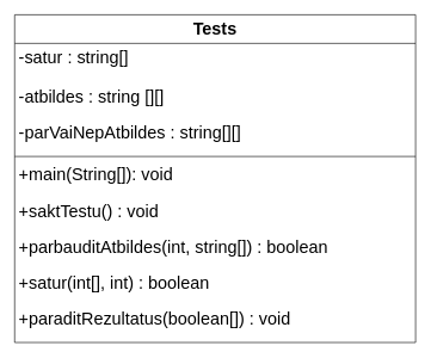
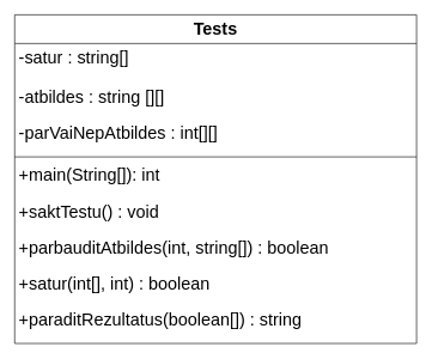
  <mxCell id="0" />
  <mxCell id="1" parent="0" />
  <mxCell id="2" value="&lt;font style=&quot;font-size: 24px;&quot;&gt;Tests&lt;/font&gt;" style="swimlane;fontStyle=1;align=center;verticalAlign=top;childLayout=stackLayout;horizontal=1;startSize=40;horizontalStack=0;resizeParent=1;resizeParentMax=0;resizeLast=0;collapsible=1;marginBottom=0;whiteSpace=wrap;html=1;" parent="1" vertex="1"><mxGeometry x="20" y="20" width="560" height="458" as="geometry" /></mxCell>
  <mxCell id="3" value="&lt;font style=&quot;font-size: 24px;&quot;&gt;-satur : string[]&lt;/font&gt;" style="text;strokeColor=none;fillColor=none;align=left;verticalAlign=top;spacingLeft=4;spacingRight=4;overflow=hidden;rotatable=0;points=[[0,0.5],[1,0.5]];portConstraint=eastwest;whiteSpace=wrap;html=1;" parent="2" vertex="1"><mxGeometry y="40" width="560" height="54" as="geometry" /></mxCell>
  <mxCell id="4" value="&lt;font style=&quot;font-size: 24px;&quot;&gt;-atbildes : string [][]&lt;/font&gt;" style="text;strokeColor=none;fillColor=none;align=left;verticalAlign=top;spacingLeft=4;spacingRight=4;overflow=hidden;rotatable=0;points=[[0,0.5],[1,0.5]];portConstraint=eastwest;whiteSpace=wrap;html=1;" parent="2" vertex="1"><mxGeometry y="94" width="560" height="50" as="geometry" /></mxCell>
- <mxCell id="5" value="&lt;font style=&quot;font-size: 24px;&quot;&gt;-parVaiNepAtbildes : string[][]&lt;/font&gt;&lt;div style=&quot;background-color:#2f2f2f;padding:0px 0px 0px 2px;&quot;&gt;&lt;div style=&quot;color: rgb(170, 170, 170); font-family: &amp;quot;Courier New&amp;quot;; font-size: 8pt;&quot;&gt;&lt;p style=&quot;background-color:#373737;margin:0;&quot;&gt;&lt;span style=&quot;color:#d9e8f7;&quot;&gt;&lt;/span&gt;&lt;/p&gt;&lt;/div&gt;&lt;/div&gt;" style="text;strokeColor=none;fillColor=none;align=left;verticalAlign=top;spacingLeft=4;spacingRight=4;overflow=hidden;rotatable=0;points=[[0,0.5],[1,0.5]];portConstraint=eastwest;whiteSpace=wrap;html=1;" parent="2" vertex="1"><mxGeometry y="144" width="560" height="50" as="geometry" /></mxCell>
+ <mxCell id="5" value="&lt;font style=&quot;font-size: 24px;&quot;&gt;-parVaiNepAtbildes : int[][]&lt;/font&gt;&lt;div style=&quot;background-color:#2f2f2f;padding:0px 0px 0px 2px;&quot;&gt;&lt;div style=&quot;color: rgb(170, 170, 170); font-family: &amp;quot;Courier New&amp;quot;; font-size: 8pt;&quot;&gt;&lt;p style=&quot;background-color:#373737;margin:0;&quot;&gt;&lt;span style=&quot;color:#d9e8f7;&quot;&gt;&lt;/span&gt;&lt;/p&gt;&lt;/div&gt;&lt;/div&gt;" style="text;strokeColor=none;fillColor=none;align=left;verticalAlign=top;spacingLeft=4;spacingRight=4;overflow=hidden;rotatable=0;points=[[0,0.5],[1,0.5]];portConstraint=eastwest;whiteSpace=wrap;html=1;" parent="2" vertex="1"><mxGeometry y="144" width="560" height="50" as="geometry" /></mxCell>
  <mxCell id="6" value="" style="line;strokeWidth=1;fillColor=none;align=left;verticalAlign=middle;spacingTop=-1;spacingLeft=3;spacingRight=3;rotatable=0;labelPosition=right;points=[];portConstraint=eastwest;strokeColor=inherit;" parent="2" vertex="1"><mxGeometry y="194" width="560" height="8" as="geometry" /></mxCell>
- <mxCell id="7" value="&lt;font style=&quot;font-size: 24px;&quot;&gt;+main(String[]): void&lt;/font&gt;" style="text;strokeColor=none;fillColor=none;align=left;verticalAlign=top;spacingLeft=4;spacingRight=4;overflow=hidden;rotatable=0;points=[[0,0.5],[1,0.5]];portConstraint=eastwest;whiteSpace=wrap;html=1;" parent="2" vertex="1"><mxGeometry y="202" width="560" height="52" as="geometry" /></mxCell>
+ <mxCell id="7" value="&lt;font style=&quot;font-size: 24px;&quot;&gt;+main(String[]): int&lt;/font&gt;" style="text;strokeColor=none;fillColor=none;align=left;verticalAlign=top;spacingLeft=4;spacingRight=4;overflow=hidden;rotatable=0;points=[[0,0.5],[1,0.5]];portConstraint=eastwest;whiteSpace=wrap;html=1;" parent="2" vertex="1"><mxGeometry y="202" width="560" height="52" as="geometry" /></mxCell>
  <mxCell id="8" value="&lt;font style=&quot;font-size: 24px;&quot;&gt;+saktTestu() : void&lt;/font&gt;" style="text;strokeColor=none;fillColor=none;align=left;verticalAlign=top;spacingLeft=4;spacingRight=4;overflow=hidden;rotatable=0;points=[[0,0.5],[1,0.5]];portConstraint=eastwest;whiteSpace=wrap;html=1;" parent="2" vertex="1"><mxGeometry y="254" width="560" height="50" as="geometry" /></mxCell>
  <mxCell id="9" value="&lt;font style=&quot;font-size: 24px;&quot;&gt;+parbauditAtbildes(int, string[]) : boolean&amp;nbsp;&lt;/font&gt;&lt;div style=&quot;background-color:#2f2f2f;padding:0px 0px 0px 2px;&quot;&gt;&lt;div style=&quot;color: rgb(170, 170, 170); font-family: &amp;quot;Courier New&amp;quot;; font-size: 8pt;&quot;&gt;&lt;p style=&quot;background-color:#373737;margin:0;&quot;&gt;&lt;span style=&quot;color:#d9e8f7;&quot;&gt;&lt;/span&gt;&lt;/p&gt;&lt;/div&gt;&lt;/div&gt;" style="text;strokeColor=none;fillColor=none;align=left;verticalAlign=top;spacingLeft=4;spacingRight=4;overflow=hidden;rotatable=0;points=[[0,0.5],[1,0.5]];portConstraint=eastwest;whiteSpace=wrap;html=1;" parent="2" vertex="1"><mxGeometry y="304" width="560" height="50" as="geometry" /></mxCell>
  <mxCell id="10" value="&lt;font style=&quot;font-size: 24px;&quot;&gt;+satur(int[], int) : boolean&lt;/font&gt;" style="text;strokeColor=none;fillColor=none;align=left;verticalAlign=top;spacingLeft=4;spacingRight=4;overflow=hidden;rotatable=0;points=[[0,0.5],[1,0.5]];portConstraint=eastwest;whiteSpace=wrap;html=1;" parent="2" vertex="1"><mxGeometry y="354" width="560" height="50" as="geometry" /></mxCell>
- <mxCell id="11" value="&lt;font style=&quot;font-size: 24px;&quot;&gt;+paraditRezultatus(boolean[]) : void&lt;/font&gt;&lt;div style=&quot;background-color:#2f2f2f;padding:0px 0px 0px 2px;&quot;&gt;&lt;div style=&quot;color: rgb(170, 170, 170); font-family: &amp;quot;Courier New&amp;quot;; font-size: 8pt;&quot;&gt;&lt;p style=&quot;background-color:#373737;margin:0;&quot;&gt;&lt;span style=&quot;color:#d9e8f7;&quot;&gt;&lt;/span&gt;&lt;/p&gt;&lt;/div&gt;&lt;/div&gt;" style="text;strokeColor=none;fillColor=none;align=left;verticalAlign=top;spacingLeft=4;spacingRight=4;overflow=hidden;rotatable=0;points=[[0,0.5],[1,0.5]];portConstraint=eastwest;whiteSpace=wrap;html=1;" parent="2" vertex="1"><mxGeometry y="404" width="560" height="54" as="geometry" /></mxCell>
+ <mxCell id="11" value="&lt;font style=&quot;font-size: 24px;&quot;&gt;+paraditRezultatus(boolean[]) : string&lt;/font&gt;&lt;div style=&quot;background-color:#2f2f2f;padding:0px 0px 0px 2px;&quot;&gt;&lt;div style=&quot;color: rgb(170, 170, 170); font-family: &amp;quot;Courier New&amp;quot;; font-size: 8pt;&quot;&gt;&lt;p style=&quot;background-color:#373737;margin:0;&quot;&gt;&lt;span style=&quot;color:#d9e8f7;&quot;&gt;&lt;/span&gt;&lt;/p&gt;&lt;/div&gt;&lt;/div&gt;" style="text;strokeColor=none;fillColor=none;align=left;verticalAlign=top;spacingLeft=4;spacingRight=4;overflow=hidden;rotatable=0;points=[[0,0.5],[1,0.5]];portConstraint=eastwest;whiteSpace=wrap;html=1;" parent="2" vertex="1"><mxGeometry y="404" width="560" height="54" as="geometry" /></mxCell>
